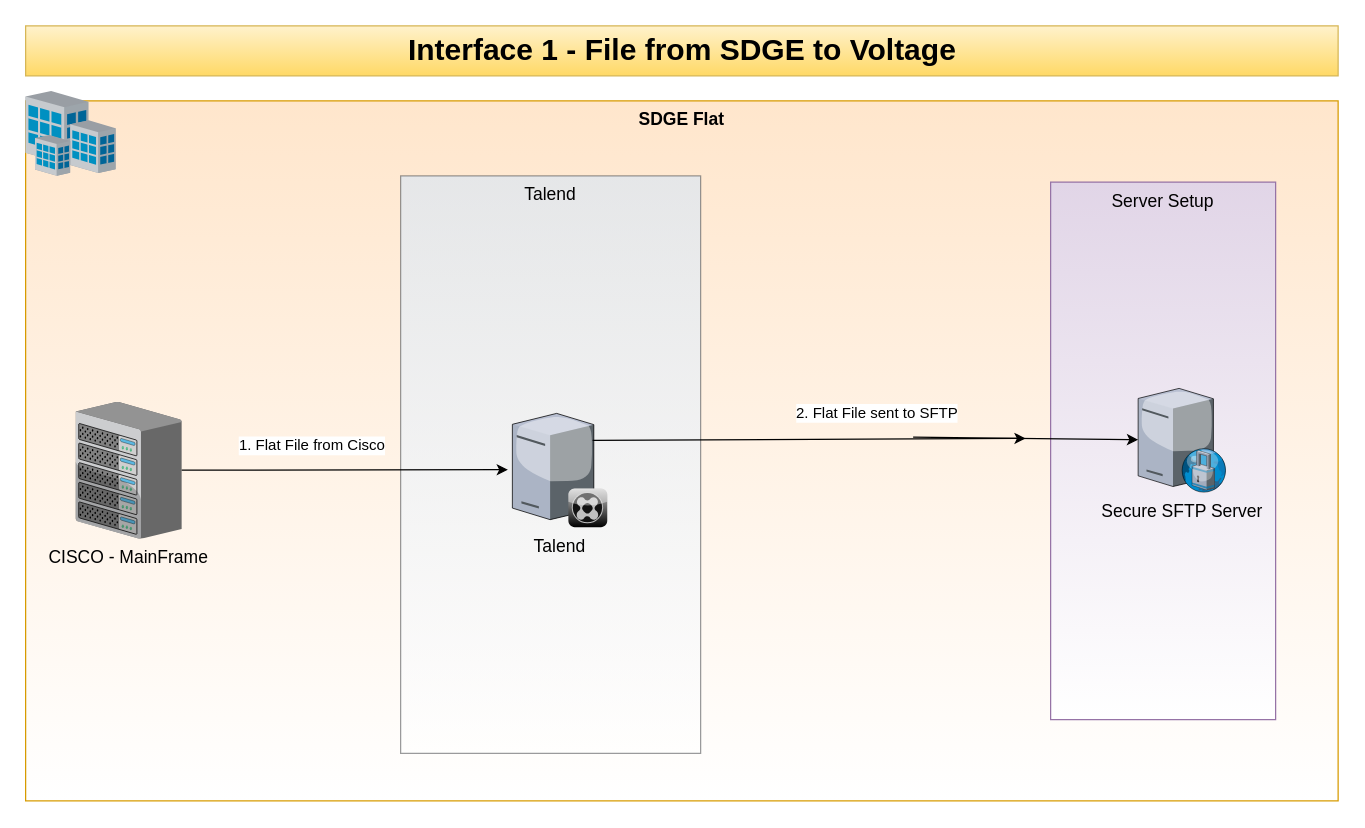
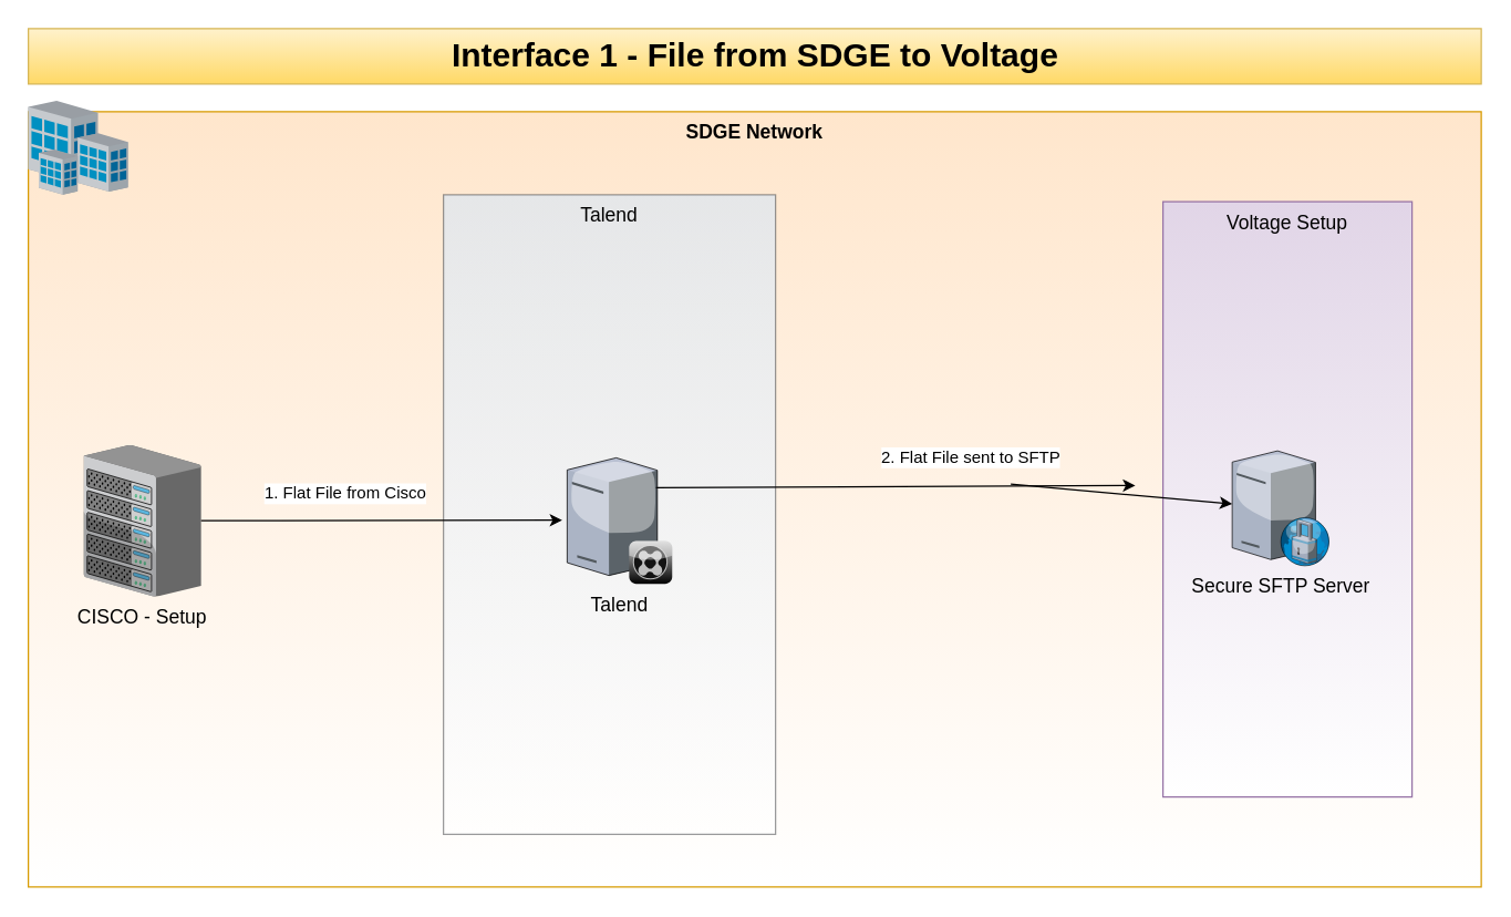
  <mxCell id="0" style=";html=1;" />
  <mxCell id="1" style=";html=1;" parent="0" />
- <mxCell id="2" value="&lt;b&gt;SDGE Flat&lt;/b&gt;" style="whiteSpace=wrap;html=1;fillColor=#ffe6cc;fontSize=14;strokeColor=#d79b00;verticalAlign=top;gradientColor=#ffffff;" parent="1" vertex="1"><mxGeometry x="20" y="80" width="1050" height="560" as="geometry" /></mxCell>
+ <mxCell id="2" value="&lt;b&gt;SDGE Network&lt;/b&gt;" style="whiteSpace=wrap;html=1;fillColor=#ffe6cc;fontSize=14;strokeColor=#d79b00;verticalAlign=top;gradientColor=#ffffff;" parent="1" vertex="1"><mxGeometry x="20" y="80" width="1050" height="560" as="geometry" /></mxCell>
  <mxCell id="3" value="Talend" style="whiteSpace=wrap;html=1;fillColor=#cce5ff;fontSize=14;strokeColor=#36393d;verticalAlign=top;opacity=50;gradientColor=#ffffff;" parent="1" vertex="1"><mxGeometry x="320" y="140" width="240" height="462" as="geometry" /></mxCell>
- <mxCell id="4" value="Server Setup" style="whiteSpace=wrap;html=1;fillColor=#e1d5e7;fontSize=14;strokeColor=#9673a6;verticalAlign=top;gradientColor=#ffffff;" parent="1" vertex="1"><mxGeometry x="840" y="145" width="180" height="430" as="geometry" /></mxCell>
+ <mxCell id="4" value="Voltage Setup" style="whiteSpace=wrap;html=1;fillColor=#e1d5e7;fontSize=14;strokeColor=#9673a6;verticalAlign=top;gradientColor=#ffffff;" parent="1" vertex="1"><mxGeometry x="840" y="145" width="180" height="430" as="geometry" /></mxCell>
  <mxCell id="5" value="Talend" style="verticalLabelPosition=bottom;aspect=fixed;html=1;verticalAlign=top;strokeColor=none;shape=mxgraph.citrix.xenclient_synchronizer;fillColor=#CCCCCC;gradientColor=#000000;gradientDirection=south;fontSize=14;" parent="1" vertex="1"><mxGeometry x="409.39" y="330" width="76" height="91" as="geometry" /></mxCell>
- <mxCell id="6" value="CISCO - MainFrame" style="verticalLabelPosition=bottom;aspect=fixed;html=1;verticalAlign=top;strokeColor=none;shape=mxgraph.citrix.chassis;fillColor=#66B2FF;gradientColor=#0066CC;fontSize=14;" parent="1" vertex="1"><mxGeometry x="60" y="320.75" width="84.83" height="109.5" as="geometry" /></mxCell>
- <mxCell id="7" value="Secure SFTP Server" style="verticalLabelPosition=bottom;aspect=fixed;html=1;verticalAlign=top;strokeColor=none;shape=mxgraph.citrix.proxy_server;fillColor=#66B2FF;gradientColor=#0066CC;fontSize=14;" parent="1" vertex="1"><mxGeometry x="910" y="310" width="70.55" height="83" as="geometry" /></mxCell>
+ <mxCell id="6" value="CISCO - Setup" style="verticalLabelPosition=bottom;aspect=fixed;html=1;verticalAlign=top;strokeColor=none;shape=mxgraph.citrix.chassis;fillColor=#66B2FF;gradientColor=#0066CC;fontSize=14;" parent="1" vertex="1"><mxGeometry x="60" y="320.75" width="84.83" height="109.5" as="geometry" /></mxCell>
+ <mxCell id="7" value="Secure SFTP Server" style="verticalLabelPosition=bottom;aspect=fixed;html=1;verticalAlign=top;strokeColor=none;shape=mxgraph.citrix.proxy_server;fillColor=#66B2FF;gradientColor=#0066CC;fontSize=14;" parent="1" vertex="1"><mxGeometry x="890" y="325" width="70.55" height="83" as="geometry" /></mxCell>
  <mxCell id="8" value="" style="verticalLabelPosition=bottom;aspect=fixed;html=1;verticalAlign=top;strokeColor=none;shape=mxgraph.citrix.site;fillColor=#66B2FF;gradientColor=#0066CC;fontSize=14;" parent="1" vertex="1"><mxGeometry x="20" y="72.04" width="72" height="67.96" as="geometry" /></mxCell>
  <mxCell id="9" value="Interface 1 - File from SDGE to Voltage" style="text;strokeColor=#d6b656;fillColor=#fff2cc;html=1;fontSize=24;fontStyle=1;verticalAlign=middle;align=center;gradientColor=#ffd966;" parent="1" vertex="1"><mxGeometry x="20" y="20" width="1050" height="40" as="geometry" /></mxCell>
  <mxCell id="10" value="" style="endArrow=classic;html=1;entryX=-0.047;entryY=0.495;entryDx=0;entryDy=0;entryPerimeter=0;" parent="1" source="6" target="5" edge="1"><mxGeometry width="50" height="50" relative="1" as="geometry"><mxPoint x="284.78" y="428" as="sourcePoint" /><mxPoint x="387.93" y="249.459" as="targetPoint" /></mxGeometry></mxCell>
  <mxCell id="11" value="1. Flat File from Cisco" style="text;html=1;align=center;verticalAlign=middle;resizable=0;points=[];labelBackgroundColor=#ffffff;rotation=0;" parent="10" vertex="1" connectable="0"><mxGeometry x="-0.206" y="3" relative="1" as="geometry"><mxPoint y="-17.2" as="offset" /></mxGeometry></mxCell>
  <mxCell id="12" value="" style="endArrow=classic;html=1;exitX=0.845;exitY=0.237;exitDx=0;exitDy=0;exitPerimeter=0;" parent="1" source="5" edge="1"><mxGeometry width="50" height="50" relative="1" as="geometry"><mxPoint x="644.78" y="418" as="sourcePoint" /><mxPoint x="820" y="350" as="targetPoint" /></mxGeometry></mxCell>
  <mxCell id="13" value="2. Flat File sent to SFTP" style="text;html=1;align=center;verticalAlign=middle;resizable=0;points=[];labelBackgroundColor=#ffffff;rotation=0;" parent="12" vertex="1" connectable="0"><mxGeometry x="-0.25" y="-1" relative="1" as="geometry"><mxPoint x="96.39" y="-21.98" as="offset" /></mxGeometry></mxCell>
  <mxCell id="14" value="" style="endArrow=classic;html=1;" parent="1" target="7" edge="1"><mxGeometry width="50" height="50" relative="1" as="geometry"><mxPoint x="730" y="349" as="sourcePoint" /><mxPoint x="954.78" y="358" as="targetPoint" /></mxGeometry></mxCell>
